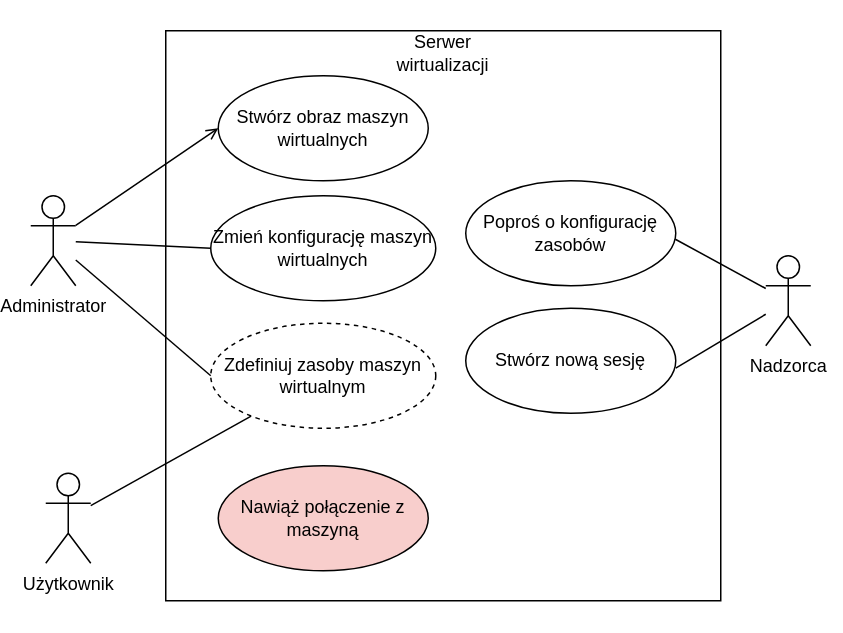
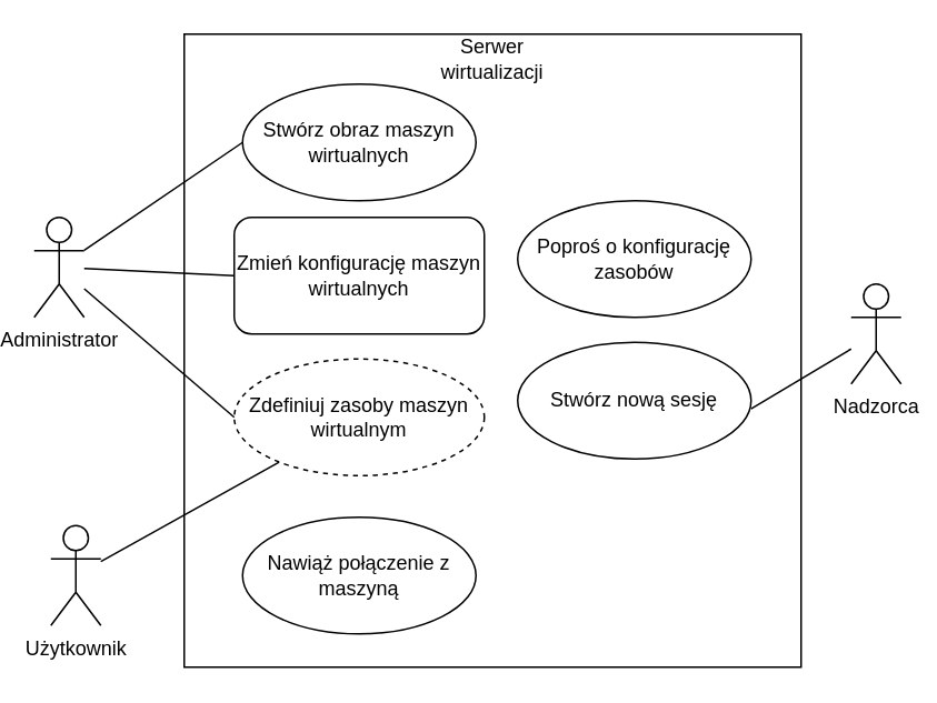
  <mxCell id="0" />
  <mxCell id="1" parent="0" />
  <mxCell id="2" value="" style="rounded=0;whiteSpace=wrap;html=1;" vertex="1" parent="1"><mxGeometry x="110" y="20" width="370" height="380" as="geometry" /></mxCell>
  <mxCell id="3" value="Użytkownik" style="shape=umlActor;verticalLabelPosition=bottom;verticalAlign=top;html=1;" vertex="1" parent="1"><mxGeometry x="30" y="315" width="30" height="60" as="geometry" /></mxCell>
  <mxCell id="4" value="Nadzorca" style="shape=umlActor;verticalLabelPosition=bottom;verticalAlign=top;html=1;" vertex="1" parent="1"><mxGeometry x="510" y="170" width="30" height="60" as="geometry" /></mxCell>
- <mxCell id="5" value="Nawiąż połączenie z maszyną" style="ellipse;whiteSpace=wrap;html=1;fillColor=#f8cecc;" vertex="1" parent="1"><mxGeometry x="145" y="310" width="140" height="70" as="geometry" /></mxCell>
+ <mxCell id="5" value="Nawiąż połączenie z maszyną" style="ellipse;whiteSpace=wrap;html=1;" vertex="1" parent="1"><mxGeometry x="145" y="310" width="140" height="70" as="geometry" /></mxCell>
  <mxCell id="6" value="&lt;div&gt;Poproś o konfigurację&lt;/div&gt;&lt;div&gt;zasobów&lt;br&gt;&lt;/div&gt;" style="ellipse;whiteSpace=wrap;html=1;" vertex="1" parent="1"><mxGeometry x="310" y="120" width="140" height="70" as="geometry" /></mxCell>
  <mxCell id="7" value="Stwórz nową sesję" style="ellipse;whiteSpace=wrap;html=1;" vertex="1" parent="1"><mxGeometry x="310" y="205" width="140" height="70" as="geometry" /></mxCell>
  <mxCell id="8" value="" style="endArrow=none;html=1;rounded=0;" edge="1" parent="1" source="3" target="15"><mxGeometry width="50" height="50" relative="1" as="geometry"><mxPoint x="120" y="325" as="sourcePoint" /><mxPoint x="170" y="275" as="targetPoint" /></mxGeometry></mxCell>
  <mxCell id="9" value="" style="endArrow=none;html=1;rounded=0;exitX=1;exitY=0.571;exitDx=0;exitDy=0;exitPerimeter=0;" edge="1" parent="1" source="7" target="4"><mxGeometry width="50" height="50" relative="1" as="geometry"><mxPoint x="440" y="230" as="sourcePoint" /><mxPoint x="490" y="180" as="targetPoint" /></mxGeometry></mxCell>
- <mxCell id="10" value="" style="endArrow=none;html=1;rounded=0;exitX=0.998;exitY=0.557;exitDx=0;exitDy=0;exitPerimeter=0;" edge="1" parent="1" source="6" target="4"><mxGeometry width="50" height="50" relative="1" as="geometry"><mxPoint x="430" y="269.97" as="sourcePoint" /><mxPoint x="520" y="218.567" as="targetPoint" /></mxGeometry></mxCell>
  <mxCell id="11" value="&lt;div&gt;Serwer&lt;/div&gt;&lt;div&gt;wirtualizacji&lt;br&gt;&lt;/div&gt;" style="text;html=1;strokeColor=none;fillColor=none;align=center;verticalAlign=middle;whiteSpace=wrap;rounded=0;" vertex="1" parent="1"><mxGeometry x="265" y="20" width="60" height="30" as="geometry" /></mxCell>
  <mxCell id="12" value="Administrator" style="shape=umlActor;verticalLabelPosition=bottom;verticalAlign=top;html=1;outlineConnect=0;" vertex="1" parent="1"><mxGeometry x="20" y="130" width="30" height="60" as="geometry" /></mxCell>
  <mxCell id="13" value="Stwórz obraz maszyn wirtualnych" style="ellipse;whiteSpace=wrap;html=1;" vertex="1" parent="1"><mxGeometry x="145" y="50" width="140" height="70" as="geometry" /></mxCell>
- <mxCell id="14" value="&lt;div&gt;Zmień konfigurację maszyn wirtualnych&lt;/div&gt;" style="ellipse;whiteSpace=wrap;html=1;" vertex="1" parent="1"><mxGeometry x="140" y="130" width="150" height="70" as="geometry" /></mxCell>
+ <mxCell id="14" value="&lt;div&gt;Zmień konfigurację maszyn wirtualnych&lt;/div&gt;" style="whiteSpace=wrap;html=1;rounded=1;" vertex="1" parent="1"><mxGeometry x="140" y="130" width="150" height="70" as="geometry" /></mxCell>
  <mxCell id="15" value="Zdefiniuj zasoby maszyn wirtualnym" style="ellipse;whiteSpace=wrap;html=1;dashed=1;" vertex="1" parent="1"><mxGeometry x="140" y="215" width="150" height="70" as="geometry" /></mxCell>
  <mxCell id="16" value="" style="endArrow=none;html=1;rounded=0;exitX=0;exitY=0.5;exitDx=0;exitDy=0;" edge="1" parent="1" source="15" target="12"><mxGeometry width="50" height="50" relative="1" as="geometry"><mxPoint x="120" y="240" as="sourcePoint" /><mxPoint x="170" y="190" as="targetPoint" /></mxGeometry></mxCell>
- <mxCell id="17" value="" style="endArrow=open;html=1;rounded=0;entryX=0;entryY=0.5;entryDx=0;entryDy=0;" edge="1" parent="1" source="12" target="13"><mxGeometry width="50" height="50" relative="1" as="geometry"><mxPoint x="150" y="260" as="sourcePoint" /><mxPoint x="60" y="182.857" as="targetPoint" /></mxGeometry></mxCell>
+ <mxCell id="17" value="" style="endArrow=none;html=1;rounded=0;entryX=0;entryY=0.5;entryDx=0;entryDy=0;" edge="1" parent="1" source="12" target="13"><mxGeometry width="50" height="50" relative="1" as="geometry"><mxPoint x="150" y="260" as="sourcePoint" /><mxPoint x="60" y="182.857" as="targetPoint" /></mxGeometry></mxCell>
  <mxCell id="18" value="" style="endArrow=none;html=1;rounded=0;entryX=0;entryY=0.5;entryDx=0;entryDy=0;" edge="1" parent="1" source="12" target="14"><mxGeometry width="50" height="50" relative="1" as="geometry"><mxPoint x="160" y="270" as="sourcePoint" /><mxPoint x="70" y="192.857" as="targetPoint" /></mxGeometry></mxCell>
